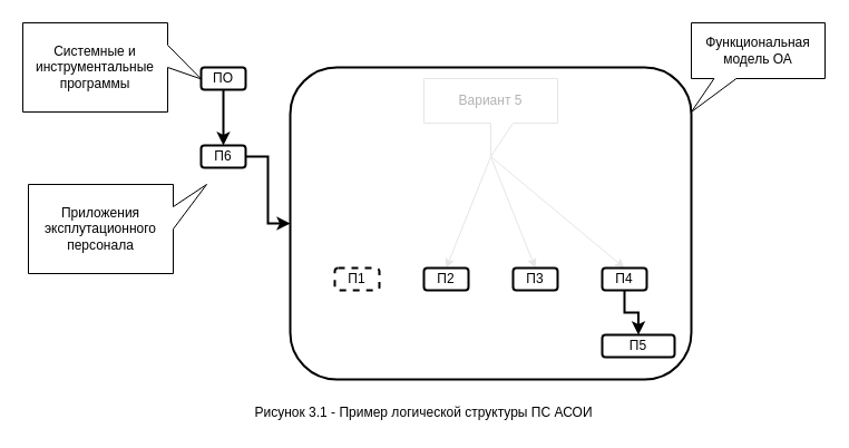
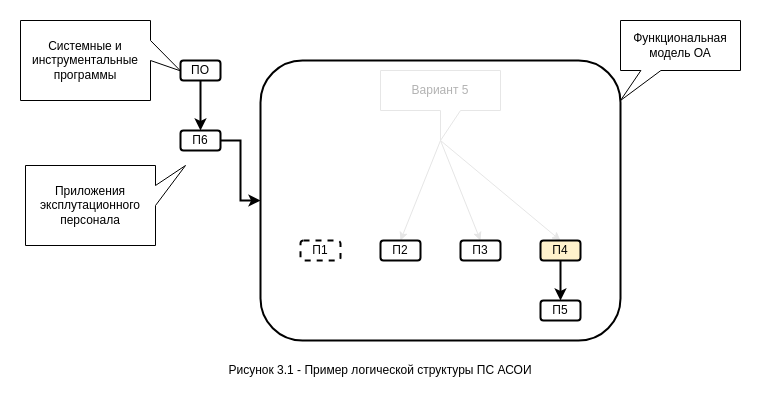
  <mxCell id="0" />
  <mxCell id="1" parent="0" />
  <mxCell id="2" value="" style="rounded=1;whiteSpace=wrap;html=1;fillColor=none;strokeWidth=2;" parent="1" vertex="1"><mxGeometry x="260" y="60" width="360" height="280" as="geometry" /></mxCell>
  <mxCell id="3" style="edgeStyle=none;rounded=0;orthogonalLoop=1;jettySize=auto;html=1;exitX=0;exitY=0;exitDx=60;exitDy=70;exitPerimeter=0;entryX=0.5;entryY=0;entryDx=0;entryDy=0;strokeColor=#E6E6E6;fontColor=#B3B3B3;" parent="1" source="6" target="15" edge="1"><mxGeometry relative="1" as="geometry" /></mxCell>
  <mxCell id="4" style="edgeStyle=none;rounded=0;orthogonalLoop=1;jettySize=auto;html=1;exitX=0;exitY=0;exitDx=60;exitDy=70;exitPerimeter=0;entryX=0.5;entryY=0;entryDx=0;entryDy=0;strokeColor=#E6E6E6;fontColor=#B3B3B3;" parent="1" source="6" target="16" edge="1"><mxGeometry relative="1" as="geometry" /></mxCell>
  <mxCell id="5" style="edgeStyle=none;rounded=0;orthogonalLoop=1;jettySize=auto;html=1;exitX=0;exitY=0;exitDx=60;exitDy=70;exitPerimeter=0;entryX=0.5;entryY=0;entryDx=0;entryDy=0;strokeColor=#E6E6E6;fontColor=#B3B3B3;" parent="1" source="6" target="18" edge="1"><mxGeometry relative="1" as="geometry" /></mxCell>
  <mxCell id="6" value="Вариант 5" style="shape=callout;whiteSpace=wrap;html=1;perimeter=calloutPerimeter;fillColor=none;strokeColor=#E6E6E6;fontColor=#B3B3B3;" parent="1" vertex="1"><mxGeometry x="380" y="70" width="120" height="70" as="geometry" /></mxCell>
  <mxCell id="7" value="Системные и инструментальные программы" style="shape=callout;whiteSpace=wrap;html=1;perimeter=calloutPerimeter;position2=0.37;base=20;direction=north;" parent="1" vertex="1"><mxGeometry x="20" y="20" width="160" height="80" as="geometry" /></mxCell>
  <mxCell id="8" value="Приложения эксплутационного персонала" style="shape=callout;whiteSpace=wrap;html=1;perimeter=calloutPerimeter;position2=1;direction=north;" parent="1" vertex="1"><mxGeometry x="25" y="165" width="160" height="80" as="geometry" /></mxCell>
  <mxCell id="9" value="Функциональная модель ОА" style="shape=callout;whiteSpace=wrap;html=1;perimeter=calloutPerimeter;position2=0;size=30;position=0.17;" parent="1" vertex="1"><mxGeometry x="620" y="20" width="120" height="80" as="geometry" /></mxCell>
  <mxCell id="10" style="edgeStyle=orthogonalEdgeStyle;rounded=0;orthogonalLoop=1;jettySize=auto;html=1;exitX=0.5;exitY=1;exitDx=0;exitDy=0;entryX=0.5;entryY=0;entryDx=0;entryDy=0;strokeWidth=2;" parent="1" source="11" target="13" edge="1"><mxGeometry relative="1" as="geometry" /></mxCell>
  <mxCell id="11" value="ПО" style="rounded=1;whiteSpace=wrap;html=1;strokeWidth=2;" parent="1" vertex="1"><mxGeometry x="180" y="60" width="40" height="20" as="geometry" /></mxCell>
  <mxCell id="12" style="edgeStyle=orthogonalEdgeStyle;rounded=0;orthogonalLoop=1;jettySize=auto;html=1;exitX=1;exitY=0.5;exitDx=0;exitDy=0;entryX=0;entryY=0.5;entryDx=0;entryDy=0;strokeWidth=2;" parent="1" source="13" target="2" edge="1"><mxGeometry relative="1" as="geometry" /></mxCell>
  <mxCell id="13" value="П6" style="rounded=1;whiteSpace=wrap;html=1;strokeWidth=2;" parent="1" vertex="1"><mxGeometry x="180" y="130" width="40" height="20" as="geometry" /></mxCell>
  <mxCell id="14" value="П1" style="rounded=1;whiteSpace=wrap;html=1;strokeWidth=2;dashed=1;" parent="1" vertex="1"><mxGeometry x="300" y="240" width="40" height="20" as="geometry" /></mxCell>
  <mxCell id="15" value="П2" style="rounded=1;whiteSpace=wrap;html=1;strokeWidth=2;" parent="1" vertex="1"><mxGeometry x="380" y="240" width="40" height="20" as="geometry" /></mxCell>
  <mxCell id="16" value="П3" style="rounded=1;whiteSpace=wrap;html=1;strokeWidth=2;" parent="1" vertex="1"><mxGeometry x="460" y="240" width="40" height="20" as="geometry" /></mxCell>
  <mxCell id="17" style="edgeStyle=orthogonalEdgeStyle;rounded=0;orthogonalLoop=1;jettySize=auto;html=1;exitX=0.5;exitY=1;exitDx=0;exitDy=0;entryX=0.5;entryY=0;entryDx=0;entryDy=0;strokeWidth=2;" parent="1" source="18" target="19" edge="1"><mxGeometry relative="1" as="geometry" /></mxCell>
- <mxCell id="18" value="П4" style="rounded=1;whiteSpace=wrap;html=1;strokeWidth=2;" parent="1" vertex="1"><mxGeometry x="540" y="240" width="40" height="20" as="geometry" /></mxCell>
- <mxCell id="19" value="П5" style="rounded=1;whiteSpace=wrap;html=1;strokeWidth=2;" parent="1" vertex="1"><mxGeometry x="540" y="300" width="65" height="20" as="geometry" /></mxCell>
+ <mxCell id="18" value="П4" style="rounded=1;whiteSpace=wrap;html=1;strokeWidth=2;fillColor=#fff2cc;" parent="1" vertex="1"><mxGeometry x="540" y="240" width="40" height="20" as="geometry" /></mxCell>
+ <mxCell id="19" value="П5" style="rounded=1;whiteSpace=wrap;html=1;strokeWidth=2;" parent="1" vertex="1"><mxGeometry x="540" y="300" width="40" height="20" as="geometry" /></mxCell>
  <mxCell id="20" value="Рисунок 3.1 - Пример логической структуры ПС АСОИ" style="rounded=0;whiteSpace=wrap;html=1;fillColor=none;strokeColor=none;" vertex="1" parent="1"><mxGeometry x="20" y="360" width="720" height="20" as="geometry" /></mxCell>
